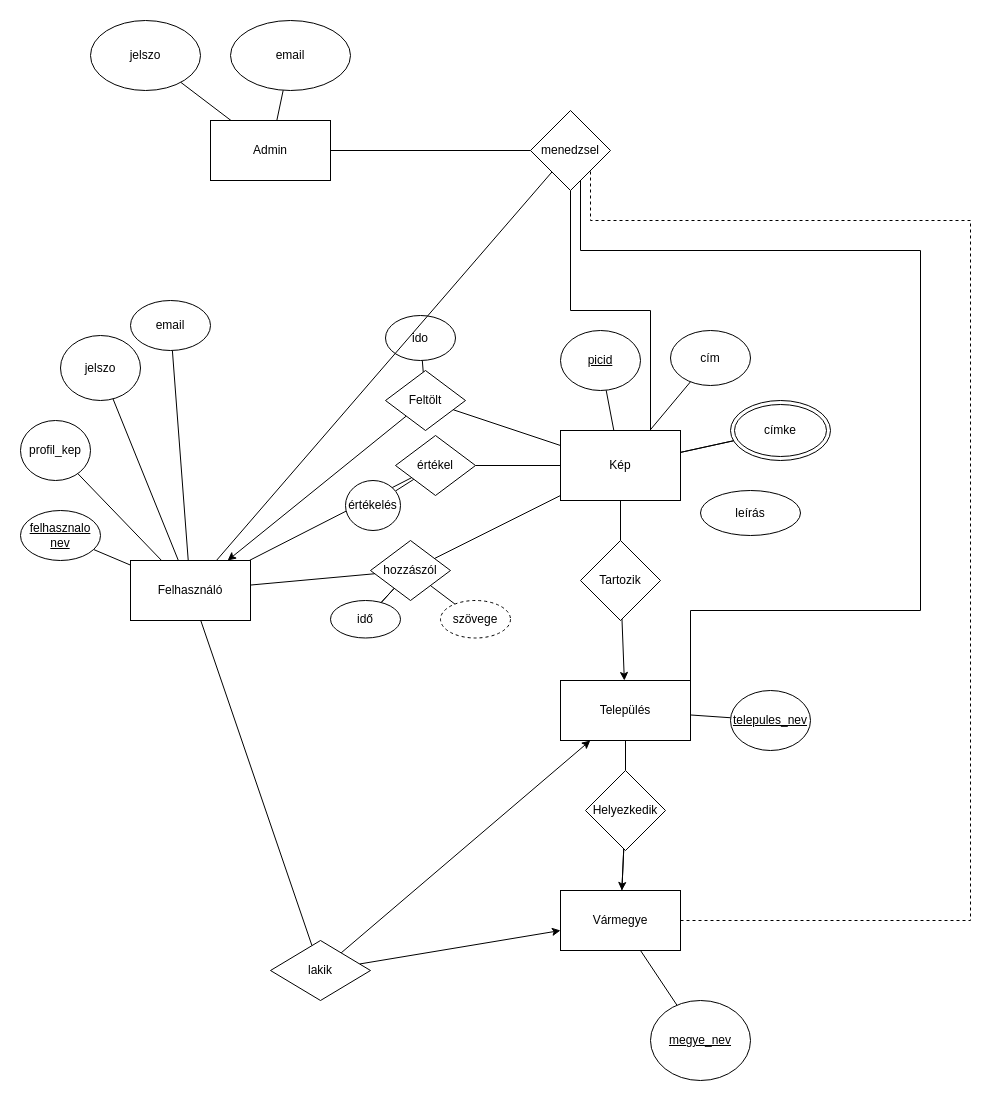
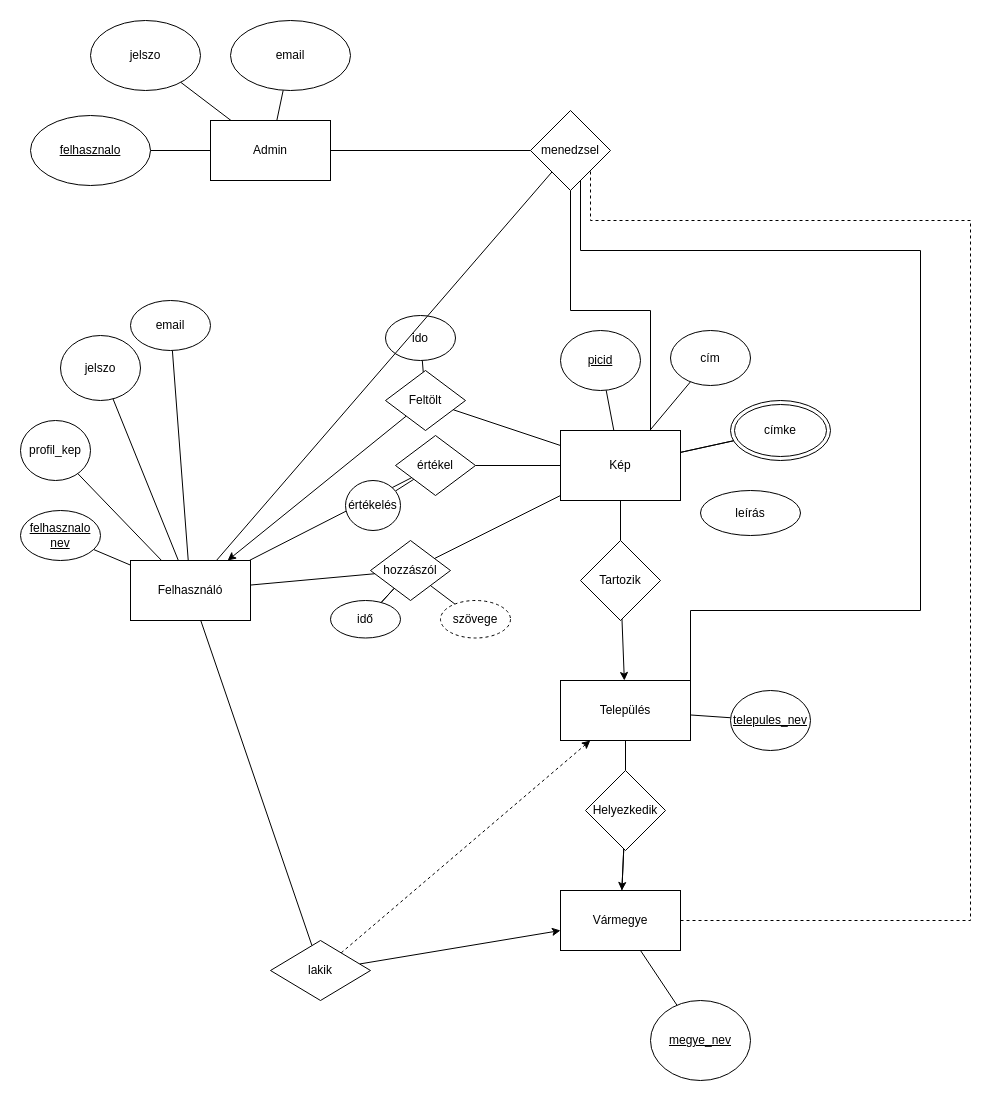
  <mxCell id="0" />
  <mxCell id="1" parent="0" />
  <mxCell id="2" value="" style="rounded=0;orthogonalLoop=1;jettySize=auto;html=1;" edge="1" parent="1" source="5" target="10"><mxGeometry relative="1" as="geometry"><mxPoint x="240" y="470" as="targetPoint" /></mxGeometry></mxCell>
  <mxCell id="3" value="" style="rounded=0;orthogonalLoop=1;jettySize=auto;html=1;endArrow=none;endFill=0;" edge="1" parent="1" source="5" target="15"><mxGeometry relative="1" as="geometry"><mxPoint x="560" y="470" as="targetPoint" /></mxGeometry></mxCell>
  <mxCell id="4" value="" style="edgeStyle=none;rounded=0;orthogonalLoop=1;jettySize=auto;html=1;endArrow=none;endFill=0;" edge="1" parent="1" source="5" target="20"><mxGeometry relative="1" as="geometry" /></mxCell>
  <mxCell id="5" value="Feltölt" style="rhombus;whiteSpace=wrap;html=1;" vertex="1" parent="1"><mxGeometry x="385" y="370" width="80" height="60" as="geometry" /></mxCell>
  <mxCell id="6" value="" style="edgeStyle=none;rounded=0;orthogonalLoop=1;jettySize=auto;html=1;endArrow=none;endFill=0;" edge="1" parent="1" source="10" target="21"><mxGeometry relative="1" as="geometry" /></mxCell>
  <mxCell id="7" value="" style="edgeStyle=none;rounded=0;orthogonalLoop=1;jettySize=auto;html=1;endArrow=none;endFill=0;" edge="1" parent="1" source="10" target="22"><mxGeometry relative="1" as="geometry" /></mxCell>
  <mxCell id="8" value="" style="edgeStyle=none;rounded=0;orthogonalLoop=1;jettySize=auto;html=1;endArrow=none;endFill=0;" edge="1" parent="1" source="10" target="23"><mxGeometry relative="1" as="geometry" /></mxCell>
  <mxCell id="9" value="" style="edgeStyle=none;rounded=0;orthogonalLoop=1;jettySize=auto;html=1;endArrow=none;endFill=0;" edge="1" parent="1" source="10" target="24"><mxGeometry relative="1" as="geometry" /></mxCell>
  <mxCell id="10" value="Felhasználó" style="rounded=0;whiteSpace=wrap;html=1;" vertex="1" parent="1"><mxGeometry x="130" y="560" width="120" height="60" as="geometry" /></mxCell>
  <mxCell id="11" value="" style="edgeStyle=none;rounded=0;orthogonalLoop=1;jettySize=auto;html=1;endArrow=none;endFill=0;" edge="1" parent="1" source="15" target="16"><mxGeometry relative="1" as="geometry" /></mxCell>
  <mxCell id="12" value="" style="edgeStyle=none;rounded=0;orthogonalLoop=1;jettySize=auto;html=1;endArrow=none;endFill=0;" edge="1" parent="1" source="15" target="17"><mxGeometry relative="1" as="geometry" /></mxCell>
  <mxCell id="13" value="" style="edgeStyle=none;rounded=0;orthogonalLoop=1;jettySize=auto;html=1;endArrow=none;endFill=0;" edge="1" parent="1" source="15" target="18"><mxGeometry relative="1" as="geometry"><mxPoint x="731.26" y="434.308" as="targetPoint" /></mxGeometry></mxCell>
  <mxCell id="14" value="" style="edgeStyle=none;rounded=0;orthogonalLoop=1;jettySize=auto;html=1;endArrow=none;endFill=0;" edge="1" parent="1" source="15" target="18"><mxGeometry relative="1" as="geometry" /></mxCell>
  <mxCell id="15" value="Kép" style="rounded=0;whiteSpace=wrap;html=1;" vertex="1" parent="1"><mxGeometry x="560" y="430" width="120" height="70" as="geometry" /></mxCell>
  <mxCell id="16" value="cím" style="ellipse;whiteSpace=wrap;html=1;rounded=0;" vertex="1" parent="1"><mxGeometry x="670" y="330" width="80" height="55" as="geometry" /></mxCell>
  <mxCell id="17" value="&lt;u&gt;picid&lt;/u&gt;" style="ellipse;whiteSpace=wrap;html=1;rounded=0;" vertex="1" parent="1"><mxGeometry x="560" y="330" width="80" height="60" as="geometry" /></mxCell>
  <mxCell id="18" value="címke" style="ellipse;shape=doubleEllipse;whiteSpace=wrap;html=1;" vertex="1" parent="1"><mxGeometry x="730" y="400" width="100" height="60" as="geometry" /></mxCell>
  <mxCell id="19" value="leírás" style="ellipse;whiteSpace=wrap;html=1;rounded=0;" vertex="1" parent="1"><mxGeometry x="700" y="490" width="100" height="45" as="geometry" /></mxCell>
  <mxCell id="20" value="ido" style="ellipse;whiteSpace=wrap;html=1;" vertex="1" parent="1"><mxGeometry x="385" y="315" width="70" height="45" as="geometry" /></mxCell>
  <mxCell id="21" value="email" style="ellipse;whiteSpace=wrap;html=1;rounded=0;" vertex="1" parent="1"><mxGeometry x="130" y="300" width="80" height="50" as="geometry" /></mxCell>
  <mxCell id="22" value="jelszo" style="ellipse;whiteSpace=wrap;html=1;rounded=0;" vertex="1" parent="1"><mxGeometry x="60" y="335" width="80" height="65" as="geometry" /></mxCell>
  <mxCell id="23" value="profil_kep" style="ellipse;whiteSpace=wrap;html=1;rounded=0;" vertex="1" parent="1"><mxGeometry x="20" y="420" width="70" height="60" as="geometry" /></mxCell>
  <mxCell id="24" value="&lt;u&gt;felhasznalo nev&lt;/u&gt;" style="ellipse;whiteSpace=wrap;html=1;rounded=0;" vertex="1" parent="1"><mxGeometry x="20" y="510" width="80" height="50" as="geometry" /></mxCell>
  <mxCell id="25" value="" style="edgeStyle=none;rounded=0;orthogonalLoop=1;jettySize=auto;html=1;endArrow=none;endFill=0;" edge="1" parent="1" source="27" target="31"><mxGeometry relative="1" as="geometry" /></mxCell>
  <mxCell id="26" value="" style="edgeStyle=none;rounded=0;orthogonalLoop=1;jettySize=auto;html=1;endArrow=none;endFill=0;" edge="1" parent="1" source="27" target="37"><mxGeometry relative="1" as="geometry" /></mxCell>
  <mxCell id="27" value="Település" style="rounded=0;whiteSpace=wrap;html=1;" vertex="1" parent="1"><mxGeometry x="560" y="680" width="130" height="60" as="geometry" /></mxCell>
  <mxCell id="28" value="" style="edgeStyle=none;rounded=0;orthogonalLoop=1;jettySize=auto;html=1;endArrow=none;endFill=0;" edge="1" parent="1" source="30" target="15"><mxGeometry relative="1" as="geometry" /></mxCell>
  <mxCell id="29" value="" style="edgeStyle=none;rounded=0;orthogonalLoop=1;jettySize=auto;html=1;endArrow=classic;endFill=1;" edge="1" parent="1" source="30" target="27"><mxGeometry relative="1" as="geometry" /></mxCell>
  <mxCell id="30" value="Tartozik" style="rhombus;whiteSpace=wrap;html=1;" vertex="1" parent="1"><mxGeometry x="580" y="540" width="80" height="80" as="geometry" /></mxCell>
  <mxCell id="31" value="&lt;u&gt;telepules_nev&lt;/u&gt;" style="ellipse;whiteSpace=wrap;html=1;rounded=0;" vertex="1" parent="1"><mxGeometry x="730" y="690" width="80" height="60" as="geometry" /></mxCell>
  <mxCell id="32" value="" style="edgeStyle=none;rounded=0;orthogonalLoop=1;jettySize=auto;html=1;endArrow=none;endFill=0;" edge="1" parent="1" source="35" target="37"><mxGeometry relative="1" as="geometry" /></mxCell>
  <mxCell id="33" value="" style="edgeStyle=none;rounded=0;orthogonalLoop=1;jettySize=auto;html=1;endArrow=none;endFill=0;" edge="1" parent="1" source="35" target="38"><mxGeometry relative="1" as="geometry" /></mxCell>
  <mxCell id="34" style="edgeStyle=orthogonalEdgeStyle;rounded=0;orthogonalLoop=1;jettySize=auto;html=1;entryX=1;entryY=1;entryDx=0;entryDy=0;endArrow=none;endFill=0;dashed=1;" edge="1" parent="1" source="35" target="64"><mxGeometry relative="1" as="geometry"><Array as="points"><mxPoint x="970" y="920" /><mxPoint x="970" y="220" /><mxPoint x="590" y="220" /></Array></mxGeometry></mxCell>
  <mxCell id="35" value="Vármegye" style="rounded=0;whiteSpace=wrap;html=1;" vertex="1" parent="1"><mxGeometry x="560" y="890" width="120" height="60" as="geometry" /></mxCell>
  <mxCell id="36" value="" style="edgeStyle=none;rounded=0;orthogonalLoop=1;jettySize=auto;html=1;endArrow=classic;endFill=1;" edge="1" parent="1" source="37" target="35"><mxGeometry relative="1" as="geometry" /></mxCell>
  <mxCell id="37" value="Helyezkedik" style="rhombus;whiteSpace=wrap;html=1;" vertex="1" parent="1"><mxGeometry x="585" y="770" width="80" height="80" as="geometry" /></mxCell>
  <mxCell id="38" value="&lt;u&gt;megye_nev&lt;/u&gt;" style="ellipse;whiteSpace=wrap;html=1;rounded=0;" vertex="1" parent="1"><mxGeometry x="650" y="1000" width="100" height="80" as="geometry" /></mxCell>
  <mxCell id="39" value="" style="edgeStyle=none;rounded=0;orthogonalLoop=1;jettySize=auto;html=1;endArrow=none;endFill=0;" edge="1" parent="1" source="42" target="10"><mxGeometry relative="1" as="geometry" /></mxCell>
- <mxCell id="40" value="" style="edgeStyle=none;rounded=0;orthogonalLoop=1;jettySize=auto;html=1;endArrow=classic;endFill=1;" edge="1" parent="1" source="42" target="27"><mxGeometry relative="1" as="geometry" /></mxCell>
+ <mxCell id="40" value="" style="edgeStyle=none;rounded=0;orthogonalLoop=1;jettySize=auto;html=1;endArrow=classic;endFill=1;dashed=1;" edge="1" parent="1" source="42" target="27"><mxGeometry relative="1" as="geometry" /></mxCell>
  <mxCell id="41" value="" style="edgeStyle=none;rounded=0;orthogonalLoop=1;jettySize=auto;html=1;endArrow=classic;endFill=1;" edge="1" parent="1" source="42" target="35"><mxGeometry relative="1" as="geometry" /></mxCell>
  <mxCell id="42" value="lakik" style="rhombus;whiteSpace=wrap;html=1;rounded=0;" vertex="1" parent="1"><mxGeometry x="270" y="940" width="100" height="60" as="geometry" /></mxCell>
  <mxCell id="43" value="" style="edgeStyle=none;rounded=0;orthogonalLoop=1;jettySize=auto;html=1;endArrow=none;endFill=0;" edge="1" parent="1" source="48" target="10"><mxGeometry relative="1" as="geometry" /></mxCell>
  <mxCell id="44" value="" style="edgeStyle=none;rounded=0;orthogonalLoop=1;jettySize=auto;html=1;endArrow=none;endFill=0;" edge="1" parent="1" source="48" target="15"><mxGeometry relative="1" as="geometry" /></mxCell>
  <mxCell id="45" value="" style="edgeStyle=none;rounded=0;orthogonalLoop=1;jettySize=auto;html=1;endArrow=none;endFill=0;" edge="1" parent="1" source="48" target="49"><mxGeometry relative="1" as="geometry" /></mxCell>
  <mxCell id="46" value="" style="edgeStyle=none;rounded=0;orthogonalLoop=1;jettySize=auto;html=1;endArrow=none;endFill=0;" edge="1" parent="1" source="48" target="49"><mxGeometry relative="1" as="geometry" /></mxCell>
  <mxCell id="47" value="" style="edgeStyle=none;rounded=0;orthogonalLoop=1;jettySize=auto;html=1;endArrow=none;endFill=0;" edge="1" parent="1" source="48" target="50"><mxGeometry relative="1" as="geometry" /></mxCell>
  <mxCell id="48" value="hozzászól" style="rhombus;whiteSpace=wrap;html=1;" vertex="1" parent="1"><mxGeometry x="370" y="540" width="80" height="60" as="geometry" /></mxCell>
  <mxCell id="49" value="idő" style="ellipse;whiteSpace=wrap;html=1;" vertex="1" parent="1"><mxGeometry x="330" y="600" width="70" height="37.5" as="geometry" /></mxCell>
  <mxCell id="50" value="szövege" style="ellipse;whiteSpace=wrap;html=1;dashed=1;" vertex="1" parent="1"><mxGeometry x="440" y="600" width="70" height="37.5" as="geometry" /></mxCell>
  <mxCell id="51" value="" style="edgeStyle=none;rounded=0;orthogonalLoop=1;jettySize=auto;html=1;endArrow=none;endFill=0;" edge="1" parent="1" source="54" target="15"><mxGeometry relative="1" as="geometry" /></mxCell>
  <mxCell id="52" value="" style="edgeStyle=none;rounded=0;orthogonalLoop=1;jettySize=auto;html=1;endArrow=none;endFill=0;" edge="1" parent="1" source="54" target="10"><mxGeometry relative="1" as="geometry" /></mxCell>
  <mxCell id="53" value="" style="edgeStyle=none;rounded=0;orthogonalLoop=1;jettySize=auto;html=1;endArrow=none;endFill=0;" edge="1" parent="1" source="54" target="55"><mxGeometry relative="1" as="geometry" /></mxCell>
  <mxCell id="54" value="értékel" style="rhombus;whiteSpace=wrap;html=1;" vertex="1" parent="1"><mxGeometry x="395" y="435" width="80" height="60" as="geometry" /></mxCell>
  <mxCell id="55" value="értékelés" style="ellipse;whiteSpace=wrap;html=1;" vertex="1" parent="1"><mxGeometry x="345" y="480" width="55" height="50" as="geometry" /></mxCell>
  <mxCell id="56" value="" style="edgeStyle=none;rounded=0;orthogonalLoop=1;jettySize=auto;html=1;endArrow=none;endFill=0;" edge="1" parent="1" source="61" target="64"><mxGeometry relative="1" as="geometry" /></mxCell>
  <mxCell id="57" style="edgeStyle=orthogonalEdgeStyle;rounded=0;orthogonalLoop=1;jettySize=auto;html=1;endArrow=none;endFill=0;" edge="1" parent="1" source="64" target="27"><mxGeometry relative="1" as="geometry"><Array as="points"><mxPoint x="580" y="250" /><mxPoint x="920" y="250" /><mxPoint x="920" y="610" /><mxPoint x="690" y="610" /></Array></mxGeometry></mxCell>
+ <mxCell id="58" value="" style="edgeStyle=orthogonalEdgeStyle;rounded=0;orthogonalLoop=1;jettySize=auto;html=1;endArrow=none;endFill=0;" edge="1" parent="1" source="61" target="65"><mxGeometry relative="1" as="geometry" /></mxCell>
  <mxCell id="59" value="" style="rounded=0;orthogonalLoop=1;jettySize=auto;html=1;endArrow=none;endFill=0;" edge="1" parent="1" source="61" target="66"><mxGeometry relative="1" as="geometry" /></mxCell>
  <mxCell id="60" value="" style="edgeStyle=none;rounded=0;orthogonalLoop=1;jettySize=auto;html=1;endArrow=none;endFill=0;" edge="1" parent="1" source="61" target="67"><mxGeometry relative="1" as="geometry" /></mxCell>
  <mxCell id="61" value="Admin" style="rounded=0;whiteSpace=wrap;html=1;" vertex="1" parent="1"><mxGeometry x="210" y="120" width="120" height="60" as="geometry" /></mxCell>
  <mxCell id="62" style="edgeStyle=none;rounded=0;orthogonalLoop=1;jettySize=auto;html=1;endArrow=none;endFill=0;" edge="1" parent="1" source="64" target="10"><mxGeometry relative="1" as="geometry" /></mxCell>
  <mxCell id="63" style="edgeStyle=orthogonalEdgeStyle;rounded=0;orthogonalLoop=1;jettySize=auto;html=1;endArrow=none;endFill=0;" edge="1" parent="1" source="64" target="15"><mxGeometry relative="1" as="geometry"><Array as="points"><mxPoint x="570" y="310" /><mxPoint x="650" y="310" /></Array></mxGeometry></mxCell>
  <mxCell id="64" value="menedzsel" style="rhombus;whiteSpace=wrap;html=1;rounded=0;" vertex="1" parent="1"><mxGeometry x="530" y="110" width="80" height="80" as="geometry" /></mxCell>
+ <mxCell id="65" value="&lt;u&gt;felhasznalo&lt;/u&gt;" style="ellipse;whiteSpace=wrap;html=1;rounded=0;" vertex="1" parent="1"><mxGeometry x="30" y="115" width="120" height="70" as="geometry" /></mxCell>
  <mxCell id="66" value="jelszo" style="ellipse;whiteSpace=wrap;html=1;rounded=0;" vertex="1" parent="1"><mxGeometry x="90" y="20" width="110" height="70" as="geometry" /></mxCell>
  <mxCell id="67" value="email" style="ellipse;whiteSpace=wrap;html=1;rounded=0;" vertex="1" parent="1"><mxGeometry x="230" y="20" width="120" height="70" as="geometry" /></mxCell>
